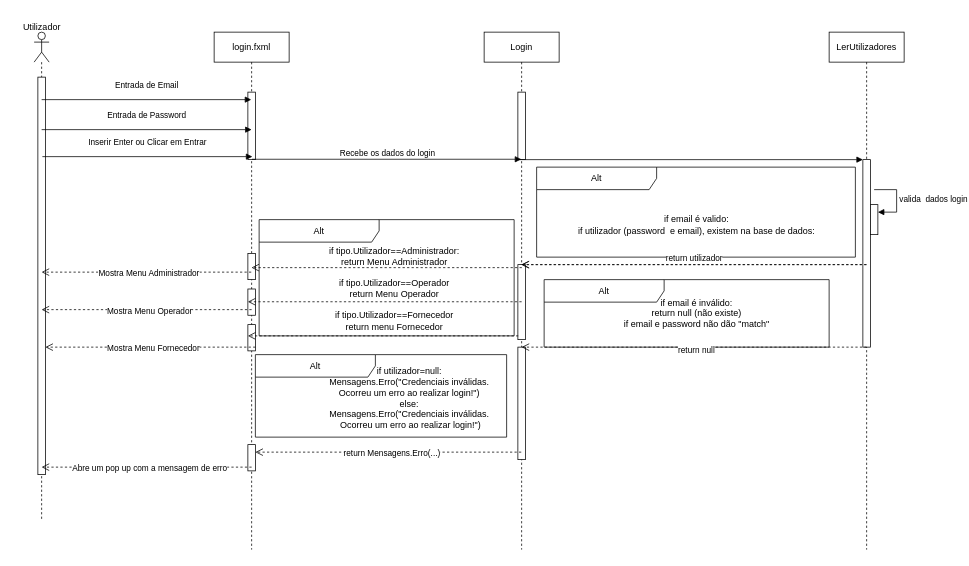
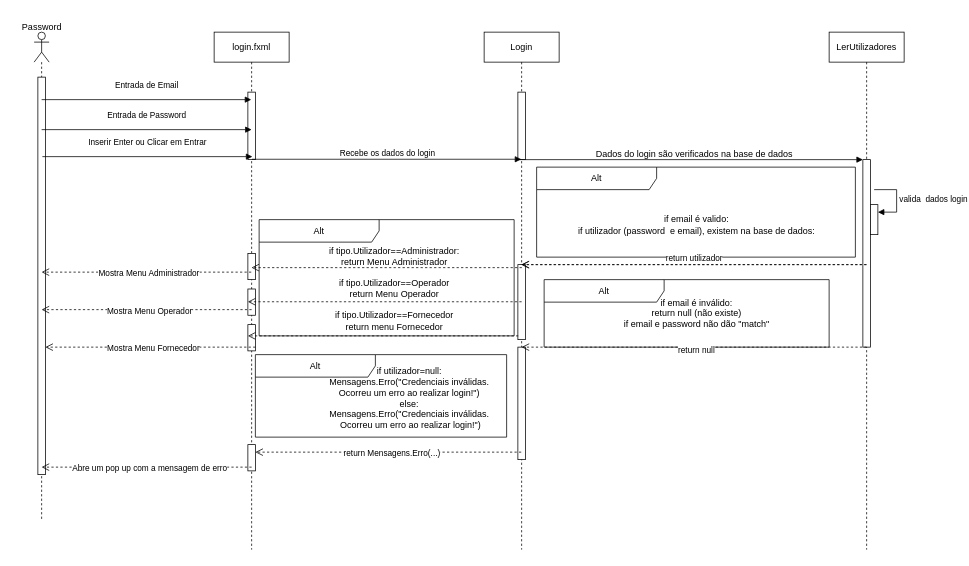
  <mxCell id="0" />
  <mxCell id="1" parent="0" />
  <mxCell id="2" value="Login" style="shape=umlLifeline;perimeter=lifelinePerimeter;whiteSpace=wrap;html=1;container=0;dropTarget=0;collapsible=0;recursiveResize=0;outlineConnect=0;portConstraint=eastwest;newEdgeStyle={&quot;edgeStyle&quot;:&quot;elbowEdgeStyle&quot;,&quot;elbow&quot;:&quot;vertical&quot;,&quot;curved&quot;:0,&quot;rounded&quot;:0};" parent="1" vertex="1"><mxGeometry x="645" y="42" width="100" height="690" as="geometry" /></mxCell>
  <mxCell id="3" value="" style="html=1;points=[];perimeter=orthogonalPerimeter;outlineConnect=0;targetShapes=umlLifeline;portConstraint=eastwest;newEdgeStyle={&quot;edgeStyle&quot;:&quot;elbowEdgeStyle&quot;,&quot;elbow&quot;:&quot;vertical&quot;,&quot;curved&quot;:0,&quot;rounded&quot;:0};" parent="2" vertex="1"><mxGeometry x="45" y="80" width="10" height="90" as="geometry" /></mxCell>
  <mxCell id="4" value="" style="html=1;points=[];perimeter=orthogonalPerimeter;outlineConnect=0;targetShapes=umlLifeline;portConstraint=eastwest;newEdgeStyle={&quot;edgeStyle&quot;:&quot;elbowEdgeStyle&quot;,&quot;elbow&quot;:&quot;vertical&quot;,&quot;curved&quot;:0,&quot;rounded&quot;:0};" parent="2" vertex="1"><mxGeometry x="45" y="310" width="10" height="100" as="geometry" /></mxCell>
  <mxCell id="5" value="" style="html=1;points=[];perimeter=orthogonalPerimeter;outlineConnect=0;targetShapes=umlLifeline;portConstraint=eastwest;newEdgeStyle={&quot;edgeStyle&quot;:&quot;elbowEdgeStyle&quot;,&quot;elbow&quot;:&quot;vertical&quot;,&quot;curved&quot;:0,&quot;rounded&quot;:0};" parent="2" vertex="1"><mxGeometry x="45" y="420" width="10" height="150" as="geometry" /></mxCell>
  <mxCell id="6" value="" style="shape=umlLifeline;perimeter=lifelinePerimeter;whiteSpace=wrap;html=1;container=1;dropTarget=0;collapsible=0;recursiveResize=0;outlineConnect=0;portConstraint=eastwest;newEdgeStyle={&quot;curved&quot;:0,&quot;rounded&quot;:0};participant=umlActor;" parent="1" vertex="1"><mxGeometry x="45" y="42" width="20" height="650" as="geometry" /></mxCell>
  <mxCell id="7" value="" style="html=1;points=[];perimeter=orthogonalPerimeter;outlineConnect=0;targetShapes=umlLifeline;portConstraint=eastwest;newEdgeStyle={&quot;edgeStyle&quot;:&quot;elbowEdgeStyle&quot;,&quot;elbow&quot;:&quot;vertical&quot;,&quot;curved&quot;:0,&quot;rounded&quot;:0};" parent="6" vertex="1"><mxGeometry x="5" y="60" width="10" height="530" as="geometry" /></mxCell>
  <mxCell id="8" value="login.fxml" style="shape=umlLifeline;perimeter=lifelinePerimeter;whiteSpace=wrap;html=1;container=0;dropTarget=0;collapsible=0;recursiveResize=0;outlineConnect=0;portConstraint=eastwest;newEdgeStyle={&quot;edgeStyle&quot;:&quot;elbowEdgeStyle&quot;,&quot;elbow&quot;:&quot;vertical&quot;,&quot;curved&quot;:0,&quot;rounded&quot;:0};" parent="1" vertex="1"><mxGeometry x="285" y="42" width="100" height="690" as="geometry" /></mxCell>
  <mxCell id="9" value="" style="html=1;points=[];perimeter=orthogonalPerimeter;outlineConnect=0;targetShapes=umlLifeline;portConstraint=eastwest;newEdgeStyle={&quot;edgeStyle&quot;:&quot;elbowEdgeStyle&quot;,&quot;elbow&quot;:&quot;vertical&quot;,&quot;curved&quot;:0,&quot;rounded&quot;:0};" parent="8" vertex="1"><mxGeometry x="45" y="80" width="10" height="90" as="geometry" /></mxCell>
  <mxCell id="10" value="" style="html=1;points=[];perimeter=orthogonalPerimeter;outlineConnect=0;targetShapes=umlLifeline;portConstraint=eastwest;newEdgeStyle={&quot;edgeStyle&quot;:&quot;elbowEdgeStyle&quot;,&quot;elbow&quot;:&quot;vertical&quot;,&quot;curved&quot;:0,&quot;rounded&quot;:0};" parent="8" vertex="1"><mxGeometry x="45" y="295" width="10" height="35" as="geometry" /></mxCell>
  <mxCell id="11" value="" style="html=1;points=[];perimeter=orthogonalPerimeter;outlineConnect=0;targetShapes=umlLifeline;portConstraint=eastwest;newEdgeStyle={&quot;edgeStyle&quot;:&quot;elbowEdgeStyle&quot;,&quot;elbow&quot;:&quot;vertical&quot;,&quot;curved&quot;:0,&quot;rounded&quot;:0};" parent="8" vertex="1"><mxGeometry x="45" y="390" width="10" height="35" as="geometry" /></mxCell>
  <mxCell id="12" value="Entrada de Email" style="html=1;verticalAlign=bottom;endArrow=block;curved=0;rounded=0;" parent="1" target="8" edge="1"><mxGeometry y="10" width="80" relative="1" as="geometry"><mxPoint x="55" y="132" as="sourcePoint" /><mxPoint x="135" y="132" as="targetPoint" /><mxPoint as="offset" /></mxGeometry></mxCell>
  <mxCell id="13" value="Entrada de Password" style="html=1;verticalAlign=bottom;endArrow=block;curved=0;rounded=0;" parent="1" edge="1"><mxGeometry y="10" width="80" relative="1" as="geometry"><mxPoint x="55" y="172" as="sourcePoint" /><mxPoint x="335" y="172" as="targetPoint" /><mxPoint as="offset" /></mxGeometry></mxCell>
  <mxCell id="14" value="Inserir Enter ou Clicar em Entrar" style="html=1;verticalAlign=bottom;endArrow=block;curved=0;rounded=0;" parent="1" edge="1"><mxGeometry y="10" width="80" relative="1" as="geometry"><mxPoint x="56" y="208" as="sourcePoint" /><mxPoint x="336" y="208" as="targetPoint" /><mxPoint as="offset" /></mxGeometry></mxCell>
  <mxCell id="15" value="Recebe os dados do login" style="html=1;verticalAlign=bottom;endArrow=block;curved=0;rounded=0;" parent="1" target="2" edge="1"><mxGeometry width="80" relative="1" as="geometry"><mxPoint x="335.5" y="211.5" as="sourcePoint" /><mxPoint x="545.5" y="211.5" as="targetPoint" /><mxPoint as="offset" /></mxGeometry></mxCell>
  <mxCell id="16" value="LerUtilizadores" style="shape=umlLifeline;perimeter=lifelinePerimeter;whiteSpace=wrap;html=1;container=0;dropTarget=0;collapsible=0;recursiveResize=0;outlineConnect=0;portConstraint=eastwest;newEdgeStyle={&quot;edgeStyle&quot;:&quot;elbowEdgeStyle&quot;,&quot;elbow&quot;:&quot;vertical&quot;,&quot;curved&quot;:0,&quot;rounded&quot;:0};" parent="1" vertex="1"><mxGeometry x="1105" y="42" width="100" height="690" as="geometry" /></mxCell>
  <mxCell id="17" value="" style="html=1;points=[];perimeter=orthogonalPerimeter;outlineConnect=0;targetShapes=umlLifeline;portConstraint=eastwest;newEdgeStyle={&quot;edgeStyle&quot;:&quot;elbowEdgeStyle&quot;,&quot;elbow&quot;:&quot;vertical&quot;,&quot;curved&quot;:0,&quot;rounded&quot;:0};" parent="16" vertex="1"><mxGeometry x="45" y="170" width="10" height="250" as="geometry" /></mxCell>
  <mxCell id="18" value="" style="html=1;points=[[0,0,0,0,5],[0,1,0,0,-5],[1,0,0,0,5],[1,1,0,0,-5]];perimeter=orthogonalPerimeter;outlineConnect=0;targetShapes=umlLifeline;portConstraint=eastwest;newEdgeStyle={&quot;curved&quot;:0,&quot;rounded&quot;:0};" parent="16" vertex="1"><mxGeometry x="55" y="230" width="10" height="40" as="geometry" /></mxCell>
  <mxCell id="19" value="valida&amp;nbsp; dados login" style="html=1;align=left;spacingLeft=2;endArrow=block;rounded=0;edgeStyle=orthogonalEdgeStyle;curved=0;rounded=0;" parent="16" target="18" edge="1"><mxGeometry relative="1" as="geometry"><mxPoint x="60" y="210" as="sourcePoint" /><Array as="points"><mxPoint x="90" y="240" /></Array></mxGeometry></mxCell>
  <mxCell id="20" value="" style="html=1;verticalAlign=bottom;endArrow=block;curved=0;rounded=0;" parent="1" edge="1"><mxGeometry x="-0.031" y="7" width="80" relative="1" as="geometry"><mxPoint x="690" y="212" as="sourcePoint" /><mxPoint x="1150" y="212" as="targetPoint" /><mxPoint as="offset" /></mxGeometry></mxCell>
  <mxCell id="21" value="Alt" style="shape=umlFrame;whiteSpace=wrap;html=1;pointerEvents=0;recursiveResize=0;container=1;collapsible=0;width=160;" parent="1" vertex="1"><mxGeometry x="715" y="222" width="425" height="120" as="geometry" /></mxCell>
  <mxCell id="22" value="&lt;br&gt;if email é valido:&lt;br&gt;if utilizador (password&amp;nbsp; e email), existem na base de dados:" style="text;html=1;align=center;verticalAlign=middle;resizable=0;points=[];autosize=1;strokeColor=none;fillColor=none;" parent="21" vertex="1"><mxGeometry x="42.5" y="40" width="340" height="60" as="geometry" /></mxCell>
  <mxCell id="23" value="return utilizador" style="html=1;verticalAlign=bottom;endArrow=open;dashed=1;endSize=8;curved=0;rounded=0;" parent="1" source="16" target="2" edge="1"><mxGeometry relative="1" as="geometry"><mxPoint x="1155" y="352" as="sourcePoint" /><mxPoint x="1065" y="352" as="targetPoint" /><Array as="points"><mxPoint x="775" y="352" /></Array></mxGeometry></mxCell>
  <mxCell id="24" value="" style="html=1;verticalAlign=bottom;endArrow=open;dashed=1;endSize=8;curved=0;rounded=0;" parent="1" target="2" edge="1"><mxGeometry relative="1" as="geometry"><mxPoint x="1155" y="352" as="sourcePoint" /><mxPoint x="695" y="352" as="targetPoint" /><Array as="points"><mxPoint x="695" y="352" /></Array></mxGeometry></mxCell>
  <mxCell id="25" value="Alt" style="shape=umlFrame;whiteSpace=wrap;html=1;pointerEvents=0;recursiveResize=0;container=1;collapsible=0;width=160;" parent="1" vertex="1"><mxGeometry x="725" y="372" width="380" height="90" as="geometry" /></mxCell>
  <mxCell id="26" value="if email é inválido:&lt;br&gt;return null (não existe)&lt;br&gt;if email e password não dão &quot;match&quot;&lt;br&gt;" style="text;html=1;align=center;verticalAlign=middle;resizable=0;points=[];autosize=1;strokeColor=none;fillColor=none;" parent="25" vertex="1"><mxGeometry x="92.5" y="15" width="220" height="60" as="geometry" /></mxCell>
  <mxCell id="27" value="" style="html=1;verticalAlign=bottom;endArrow=open;dashed=1;endSize=8;curved=0;rounded=0;" parent="1" edge="1"><mxGeometry relative="1" as="geometry"><mxPoint x="1155" y="462" as="sourcePoint" /><mxPoint x="695" y="462" as="targetPoint" /><Array as="points"><mxPoint x="695" y="462" /></Array></mxGeometry></mxCell>
  <mxCell id="28" value="return null" style="edgeLabel;html=1;align=center;verticalAlign=middle;resizable=0;points=[];" parent="27" vertex="1" connectable="0"><mxGeometry x="-0.009" y="3" relative="1" as="geometry"><mxPoint as="offset" /></mxGeometry></mxCell>
+ <mxCell id="29" value="Dados do login são verificados na base de dados" style="text;html=1;align=center;verticalAlign=middle;resizable=0;points=[];autosize=1;strokeColor=none;fillColor=none;" parent="1" vertex="1"><mxGeometry x="780" y="190" width="290" height="30" as="geometry" /></mxCell>
  <mxCell id="30" value="Alt" style="shape=umlFrame;whiteSpace=wrap;html=1;pointerEvents=0;recursiveResize=0;container=1;collapsible=0;width=160;" parent="1" vertex="1"><mxGeometry x="345" y="292" width="340" height="155" as="geometry" /></mxCell>
  <mxCell id="31" value="&lt;br&gt;if tipo.Utilizador==Administrador:&lt;br&gt;return Menu Administrador&lt;br&gt;&lt;br&gt;if tipo.Utilizador==Operador&lt;br&gt;return Menu Operador&lt;br&gt;&lt;br&gt;if tipo.Utilizador==Fornecedor&lt;br&gt;return menu Fornecedor" style="text;html=1;align=center;verticalAlign=middle;resizable=0;points=[];autosize=1;strokeColor=none;fillColor=none;" parent="30" vertex="1"><mxGeometry x="80" y="15" width="200" height="140" as="geometry" /></mxCell>
  <mxCell id="32" value="" style="html=1;verticalAlign=bottom;endArrow=open;dashed=1;endSize=8;curved=0;rounded=0;" parent="30" source="34" edge="1"><mxGeometry relative="1" as="geometry"><mxPoint x="349.5" y="110" as="sourcePoint" /><mxPoint x="-11" y="110" as="targetPoint" /></mxGeometry></mxCell>
  <mxCell id="33" value="" style="html=1;verticalAlign=bottom;endArrow=open;dashed=1;endSize=8;curved=0;rounded=0;" parent="30" edge="1"><mxGeometry relative="1" as="geometry"><mxPoint x="350.25" y="64" as="sourcePoint" /><mxPoint x="-10.25" y="64" as="targetPoint" /></mxGeometry></mxCell>
  <mxCell id="34" value="" style="html=1;points=[];perimeter=orthogonalPerimeter;outlineConnect=0;targetShapes=umlLifeline;portConstraint=eastwest;newEdgeStyle={&quot;edgeStyle&quot;:&quot;elbowEdgeStyle&quot;,&quot;elbow&quot;:&quot;vertical&quot;,&quot;curved&quot;:0,&quot;rounded&quot;:0};" parent="30" vertex="1"><mxGeometry x="-15" y="92.5" width="10" height="35" as="geometry" /></mxCell>
  <mxCell id="35" value="" style="html=1;verticalAlign=bottom;endArrow=open;dashed=1;endSize=8;curved=0;rounded=0;exitX=0.5;exitY=0.495;exitDx=0;exitDy=0;exitPerimeter=0;" parent="30" source="4" edge="1"><mxGeometry relative="1" as="geometry"><mxPoint x="333.06" y="109.5" as="sourcePoint" /><mxPoint x="-15" y="109.5" as="targetPoint" /></mxGeometry></mxCell>
  <mxCell id="36" value="" style="html=1;verticalAlign=bottom;endArrow=open;dashed=1;endSize=8;curved=0;rounded=0;" parent="1" source="8" edge="1"><mxGeometry relative="1" as="geometry"><mxPoint x="295" y="362" as="sourcePoint" /><mxPoint x="55" y="362" as="targetPoint" /></mxGeometry></mxCell>
  <mxCell id="37" value="Mostra Menu Administrador" style="edgeLabel;html=1;align=center;verticalAlign=middle;resizable=0;points=[];" parent="36" vertex="1" connectable="0"><mxGeometry x="-0.016" y="1" relative="1" as="geometry"><mxPoint x="1" as="offset" /></mxGeometry></mxCell>
  <mxCell id="38" value="" style="html=1;verticalAlign=bottom;endArrow=open;dashed=1;endSize=8;curved=0;rounded=0;" parent="1" edge="1"><mxGeometry relative="1" as="geometry"><mxPoint x="690.5" y="447" as="sourcePoint" /><mxPoint x="330" y="447" as="targetPoint" /></mxGeometry></mxCell>
  <mxCell id="39" value="" style="html=1;verticalAlign=bottom;endArrow=open;dashed=1;endSize=8;curved=0;rounded=0;" parent="1" edge="1"><mxGeometry relative="1" as="geometry"><mxPoint x="335" y="412" as="sourcePoint" /><mxPoint x="55" y="412" as="targetPoint" /></mxGeometry></mxCell>
  <mxCell id="40" value="Mostra Menu Operador" style="edgeLabel;html=1;align=center;verticalAlign=middle;resizable=0;points=[];" parent="39" vertex="1" connectable="0"><mxGeometry x="-0.016" y="1" relative="1" as="geometry"><mxPoint x="1" as="offset" /></mxGeometry></mxCell>
  <mxCell id="41" value="" style="html=1;verticalAlign=bottom;endArrow=open;dashed=1;endSize=8;curved=0;rounded=0;" parent="1" source="2" edge="1"><mxGeometry relative="1" as="geometry"><mxPoint x="620" y="602" as="sourcePoint" /><mxPoint x="340" y="602" as="targetPoint" /></mxGeometry></mxCell>
  <mxCell id="42" value="return Mensagens.Erro(...)" style="edgeLabel;html=1;align=center;verticalAlign=middle;resizable=0;points=[];" parent="41" vertex="1" connectable="0"><mxGeometry x="-0.016" y="1" relative="1" as="geometry"><mxPoint x="1" as="offset" /></mxGeometry></mxCell>
  <mxCell id="43" value="Alt" style="shape=umlFrame;whiteSpace=wrap;html=1;pointerEvents=0;recursiveResize=0;container=1;collapsible=0;width=160;" parent="1" vertex="1"><mxGeometry x="340" y="472" width="335" height="110" as="geometry" /></mxCell>
  <mxCell id="44" value="if utilizador=null:&lt;br&gt;Mensagens.Erro(&quot;Credenciais inválidas. &lt;br&gt;Ocorreu um erro ao realizar login!&quot;)&lt;br&gt;else:&lt;br&gt;Mensagens.Erro(&quot;Credenciais inválidas.&lt;br&gt;&amp;nbsp;Ocorreu um erro ao realizar login!&quot;)" style="text;html=1;align=center;verticalAlign=middle;resizable=0;points=[];autosize=1;strokeColor=none;fillColor=none;" parent="43" vertex="1"><mxGeometry x="85" y="7.5" width="240" height="100" as="geometry" /></mxCell>
  <mxCell id="45" value="" style="html=1;points=[];perimeter=orthogonalPerimeter;outlineConnect=0;targetShapes=umlLifeline;portConstraint=eastwest;newEdgeStyle={&quot;edgeStyle&quot;:&quot;elbowEdgeStyle&quot;,&quot;elbow&quot;:&quot;vertical&quot;,&quot;curved&quot;:0,&quot;rounded&quot;:0};" parent="1" vertex="1"><mxGeometry x="330" y="592" width="10" height="35" as="geometry" /></mxCell>
  <mxCell id="46" value="" style="html=1;verticalAlign=bottom;endArrow=open;dashed=1;endSize=8;curved=0;rounded=0;" parent="1" edge="1"><mxGeometry relative="1" as="geometry"><mxPoint x="335" y="622" as="sourcePoint" /><mxPoint x="55" y="622" as="targetPoint" /></mxGeometry></mxCell>
  <mxCell id="47" value="Abre um pop up com a mensagem de erro" style="edgeLabel;html=1;align=center;verticalAlign=middle;resizable=0;points=[];" parent="46" vertex="1" connectable="0"><mxGeometry x="-0.016" y="1" relative="1" as="geometry"><mxPoint x="1" as="offset" /></mxGeometry></mxCell>
  <mxCell id="48" value="" style="html=1;verticalAlign=bottom;endArrow=open;dashed=1;endSize=8;curved=0;rounded=0;" parent="1" edge="1"><mxGeometry relative="1" as="geometry"><mxPoint x="340" y="462" as="sourcePoint" /><mxPoint x="60" y="462" as="targetPoint" /></mxGeometry></mxCell>
  <mxCell id="49" value="Mostra Menu Fornecedor" style="edgeLabel;html=1;align=center;verticalAlign=middle;resizable=0;points=[];" parent="48" vertex="1" connectable="0"><mxGeometry x="-0.016" y="1" relative="1" as="geometry"><mxPoint x="1" as="offset" /></mxGeometry></mxCell>
- <mxCell id="50" value="Utilizador" style="text;html=1;align=center;verticalAlign=middle;resizable=0;points=[];autosize=1;strokeColor=none;fillColor=none;" vertex="1" parent="1"><mxGeometry x="20" y="20" width="70" height="30" as="geometry" /></mxCell>
+ <mxCell id="50" value="Password" style="text;html=1;align=center;verticalAlign=middle;resizable=0;points=[];autosize=1;strokeColor=none;fillColor=none;" vertex="1" parent="1"><mxGeometry x="20" y="20" width="70" height="30" as="geometry" /></mxCell>
